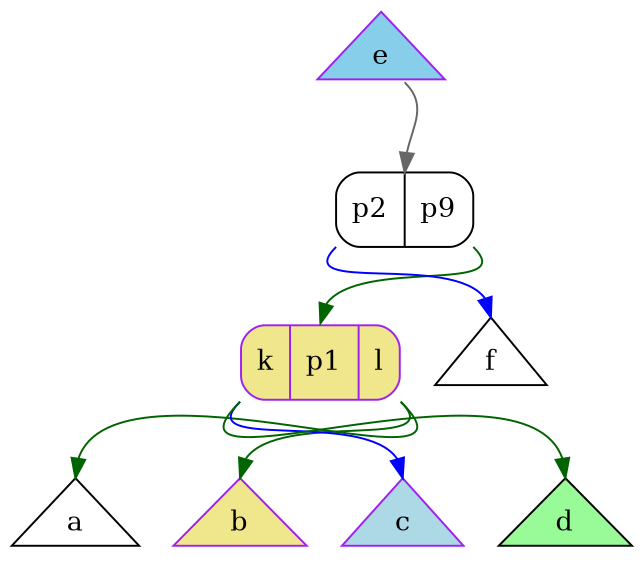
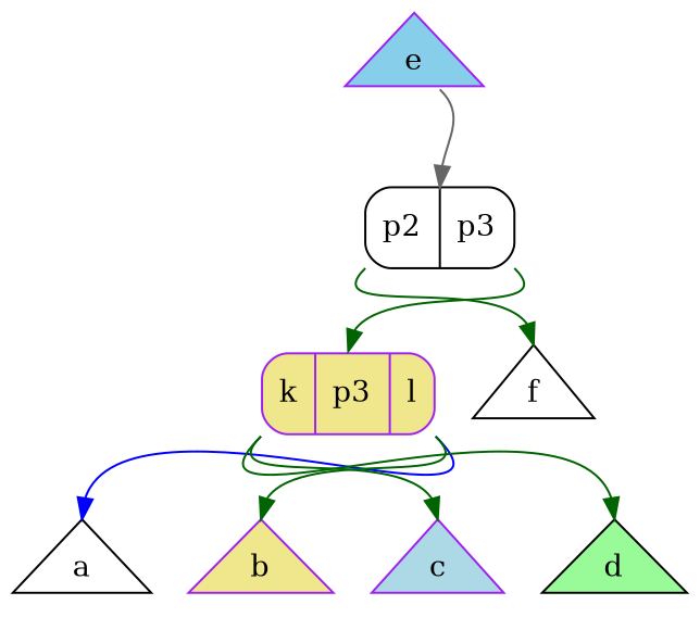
  digraph {
    node [color=black fillcolor=white ordering=out shape=triangle style=filled]
    edge [color=darkgreen headport=n tailport=se]
-   n1 [label="<f1> p2|<f2> p9" shape=Mrecord]
-   n2 [color=purple fillcolor=khaki label="<f1> k|<f2> p1|<f3> l" shape=Mrecord]
+   n1 [label="<f1> p2|<f2> p3" shape=Mrecord]
+   n2 [color=purple fillcolor=khaki label="<f1> k|<f2> p3|<f3> l" shape=Mrecord]
    f
    a
    b [color=purple fillcolor=khaki]
    c [color=purple fillcolor=lightblue]
    d [fillcolor=palegreen]
    e [color=purple fillcolor=skyblue]
    n1 -> n2
-   n1 -> f [color=blue tailport=sw]
-   n2 -> a
+   n1 -> f [tailport=sw]
+   n2 -> a [color=blue]
    n2 -> b
-   n2 -> c [color=blue tailport=sw]
+   n2 -> c [tailport=sw]
    n2 -> d [tailport=sw]
    e -> n1 [color=gray40]
  }
